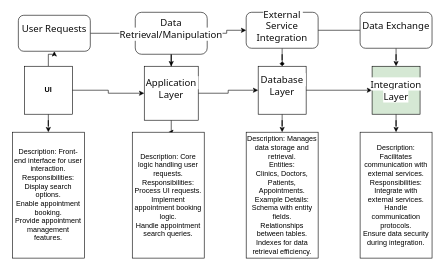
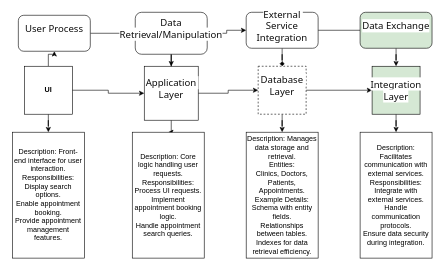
  <mxCell id="0" />
  <mxCell id="1" parent="0" />
  <mxCell id="2" value="" style="edgeStyle=orthogonalEdgeStyle;rounded=0;orthogonalLoop=1;jettySize=auto;html=1;" edge="1" parent="1" source="5" target="8"><mxGeometry relative="1" as="geometry"><mxPoint x="200" y="150" as="targetPoint" /></mxGeometry></mxCell>
  <mxCell id="3" value="" style="edgeStyle=orthogonalEdgeStyle;rounded=0;orthogonalLoop=1;jettySize=auto;html=1;" edge="1" parent="1" source="5" target="14"><mxGeometry relative="1" as="geometry" /></mxCell>
  <mxCell id="4" value="" style="edgeStyle=orthogonalEdgeStyle;rounded=0;orthogonalLoop=1;jettySize=auto;html=1;" edge="1" parent="1" source="5" target="19"><mxGeometry relative="1" as="geometry" /></mxCell>
  <mxCell id="5" value="UI" style="whiteSpace=wrap;html=1;aspect=fixed;fontStyle=1" vertex="1" parent="1"><mxGeometry x="40" y="110" width="80" height="80" as="geometry" /></mxCell>
  <mxCell id="6" value="" style="edgeStyle=orthogonalEdgeStyle;rounded=0;orthogonalLoop=1;jettySize=auto;html=1;" edge="1" parent="1" source="8" target="11"><mxGeometry relative="1" as="geometry" /></mxCell>
  <mxCell id="7" style="edgeStyle=orthogonalEdgeStyle;rounded=0;orthogonalLoop=1;jettySize=auto;html=1;entryX=0.5;entryY=0;entryDx=0;entryDy=0;" edge="1" parent="1" source="8" target="15"><mxGeometry relative="1" as="geometry" /></mxCell>
  <mxCell id="8" value="&#10;&lt;span style=&quot;color: rgb(13, 13, 13); font-family: Söhne, ui-sans-serif, system-ui, -apple-system, &amp;quot;Segoe UI&amp;quot;, Roboto, Ubuntu, Cantarell, &amp;quot;Noto Sans&amp;quot;, sans-serif, &amp;quot;Helvetica Neue&amp;quot;, Arial, &amp;quot;Apple Color Emoji&amp;quot;, &amp;quot;Segoe UI Emoji&amp;quot;, &amp;quot;Segoe UI Symbol&amp;quot;, &amp;quot;Noto Color Emoji&amp;quot;; font-size: 16px; font-style: normal; font-variant-ligatures: normal; font-variant-caps: normal; font-weight: 400; letter-spacing: normal; orphans: 2; text-align: left; text-indent: 0px; text-transform: none; widows: 2; word-spacing: 0px; -webkit-text-stroke-width: 0px; white-space: pre-wrap; background-color: rgb(255, 255, 255); text-decoration-thickness: initial; text-decoration-style: initial; text-decoration-color: initial; display: inline !important; float: none;&quot;&gt;Application Layer&lt;/span&gt;&#10;&#10;" style="whiteSpace=wrap;html=1;aspect=fixed;fontStyle=1" vertex="1" parent="1"><mxGeometry x="240" y="110" width="90" height="90" as="geometry" /></mxCell>
  <mxCell id="9" value="" style="edgeStyle=orthogonalEdgeStyle;rounded=0;orthogonalLoop=1;jettySize=auto;html=1;" edge="1" parent="1" source="11" target="13"><mxGeometry relative="1" as="geometry" /></mxCell>
  <mxCell id="10" value="" style="edgeStyle=orthogonalEdgeStyle;rounded=0;orthogonalLoop=1;jettySize=auto;html=1;" edge="1" parent="1" source="11" target="16"><mxGeometry relative="1" as="geometry" /></mxCell>
- <mxCell id="11" value="&#10;&lt;span style=&quot;color: rgb(13, 13, 13); font-family: Söhne, ui-sans-serif, system-ui, -apple-system, &amp;quot;Segoe UI&amp;quot;, Roboto, Ubuntu, Cantarell, &amp;quot;Noto Sans&amp;quot;, sans-serif, &amp;quot;Helvetica Neue&amp;quot;, Arial, &amp;quot;Apple Color Emoji&amp;quot;, &amp;quot;Segoe UI Emoji&amp;quot;, &amp;quot;Segoe UI Symbol&amp;quot;, &amp;quot;Noto Color Emoji&amp;quot;; font-size: 16px; font-style: normal; font-variant-ligatures: normal; font-variant-caps: normal; font-weight: 400; letter-spacing: normal; orphans: 2; text-align: left; text-indent: 0px; text-transform: none; widows: 2; word-spacing: 0px; -webkit-text-stroke-width: 0px; white-space: pre-wrap; background-color: rgb(255, 255, 255); text-decoration-thickness: initial; text-decoration-style: initial; text-decoration-color: initial; display: inline !important; float: none;&quot;&gt;Database Layer&lt;/span&gt;&#10;&#10;" style="whiteSpace=wrap;html=1;aspect=fixed;" vertex="1" parent="1"><mxGeometry x="430" y="110" width="80" height="80" as="geometry" /></mxCell>
+ <mxCell id="11" value="&#10;&lt;span style=&quot;color: rgb(13, 13, 13); font-family: Söhne, ui-sans-serif, system-ui, -apple-system, &amp;quot;Segoe UI&amp;quot;, Roboto, Ubuntu, Cantarell, &amp;quot;Noto Sans&amp;quot;, sans-serif, &amp;quot;Helvetica Neue&amp;quot;, Arial, &amp;quot;Apple Color Emoji&amp;quot;, &amp;quot;Segoe UI Emoji&amp;quot;, &amp;quot;Segoe UI Symbol&amp;quot;, &amp;quot;Noto Color Emoji&amp;quot;; font-size: 16px; font-style: normal; font-variant-ligatures: normal; font-variant-caps: normal; font-weight: 400; letter-spacing: normal; orphans: 2; text-align: left; text-indent: 0px; text-transform: none; widows: 2; word-spacing: 0px; -webkit-text-stroke-width: 0px; white-space: pre-wrap; background-color: rgb(255, 255, 255); text-decoration-thickness: initial; text-decoration-style: initial; text-decoration-color: initial; display: inline !important; float: none;&quot;&gt;Database Layer&lt;/span&gt;&#10;&#10;" style="whiteSpace=wrap;html=1;aspect=fixed;dashed=1;" vertex="1" parent="1"><mxGeometry x="430" y="110" width="80" height="80" as="geometry" /></mxCell>
  <mxCell id="12" value="" style="edgeStyle=orthogonalEdgeStyle;rounded=0;orthogonalLoop=1;jettySize=auto;html=1;" edge="1" parent="1" source="13" target="17"><mxGeometry relative="1" as="geometry" /></mxCell>
  <mxCell id="13" value="&lt;br&gt;&lt;span style=&quot;color: rgb(13, 13, 13); font-family: Söhne, ui-sans-serif, system-ui, -apple-system, &amp;quot;Segoe UI&amp;quot;, Roboto, Ubuntu, Cantarell, &amp;quot;Noto Sans&amp;quot;, sans-serif, &amp;quot;Helvetica Neue&amp;quot;, Arial, &amp;quot;Apple Color Emoji&amp;quot;, &amp;quot;Segoe UI Emoji&amp;quot;, &amp;quot;Segoe UI Symbol&amp;quot;, &amp;quot;Noto Color Emoji&amp;quot;; font-size: 16px; font-style: normal; font-variant-ligatures: normal; font-variant-caps: normal; font-weight: 400; letter-spacing: normal; orphans: 2; text-align: left; text-indent: 0px; text-transform: none; widows: 2; word-spacing: 0px; -webkit-text-stroke-width: 0px; white-space: pre-wrap; background-color: rgb(255, 255, 255); text-decoration-thickness: initial; text-decoration-style: initial; text-decoration-color: initial; display: inline !important; float: none;&quot;&gt;Integration Layer&lt;/span&gt;&lt;div&gt;&lt;br/&gt;&lt;/div&gt;" style="whiteSpace=wrap;html=1;aspect=fixed;fillColor=#d5e8d4;" vertex="1" parent="1"><mxGeometry x="620" y="110" width="80" height="80" as="geometry" /></mxCell>
  <mxCell id="14" value="Description: Front-end interface for user interaction.&#10;Responsibilities:&#10;Display search options.&#10;Enable appointment booking.&#10;Provide appointment management features." style="rounded=0;whiteSpace=wrap;html=1;" vertex="1" parent="1"><mxGeometry x="20" y="220" width="120" height="210" as="geometry" /></mxCell>
  <mxCell id="15" value="Description: Core logic handling user requests.&#10;Responsibilities:&#10;Process UI requests.&#10;Implement appointment booking logic.&#10;Handle appointment search queries." style="rounded=0;whiteSpace=wrap;html=1;" vertex="1" parent="1"><mxGeometry x="220" y="220" width="120" height="210" as="geometry" /></mxCell>
  <mxCell id="16" value="Description: Manages data storage and retrieval.&#10;Entities:&#10;Clinics, Doctors, Patients, Appointments.&#10;Example Details:&#10;Schema with entity fields.&#10;Relationships between tables.&#10;Indexes for data retrieval efficiency." style="rounded=0;whiteSpace=wrap;html=1;" vertex="1" parent="1"><mxGeometry x="410" y="220" width="120" height="210" as="geometry" /></mxCell>
  <mxCell id="17" value="Description: Facilitates communication with external services.&#10;Responsibilities:&#10;Integrate with external services.&#10;Handle communication protocols.&#10;Ensure data security during integration." style="rounded=0;whiteSpace=wrap;html=1;" vertex="1" parent="1"><mxGeometry x="600" y="220" width="120" height="210" as="geometry" /></mxCell>
  <mxCell id="18" value="" style="edgeStyle=orthogonalEdgeStyle;rounded=0;orthogonalLoop=1;jettySize=auto;html=1;" edge="1" parent="1" source="19" target="22"><mxGeometry relative="1" as="geometry" /></mxCell>
- <mxCell id="19" value="&#10;&lt;span style=&quot;color: rgb(13, 13, 13); font-family: Söhne, ui-sans-serif, system-ui, -apple-system, &amp;quot;Segoe UI&amp;quot;, Roboto, Ubuntu, Cantarell, &amp;quot;Noto Sans&amp;quot;, sans-serif, &amp;quot;Helvetica Neue&amp;quot;, Arial, &amp;quot;Apple Color Emoji&amp;quot;, &amp;quot;Segoe UI Emoji&amp;quot;, &amp;quot;Segoe UI Symbol&amp;quot;, &amp;quot;Noto Color Emoji&amp;quot;; font-size: 16px; font-style: normal; font-variant-ligatures: normal; font-variant-caps: normal; font-weight: 400; letter-spacing: normal; orphans: 2; text-align: left; text-indent: 0px; text-transform: none; widows: 2; word-spacing: 0px; -webkit-text-stroke-width: 0px; white-space: pre-wrap; background-color: rgb(255, 255, 255); text-decoration-thickness: initial; text-decoration-style: initial; text-decoration-color: initial; display: inline !important; float: none;&quot;&gt;User Requests&lt;/span&gt;&#10;&#10;" style="rounded=1;whiteSpace=wrap;html=1;" vertex="1" parent="1"><mxGeometry x="30" y="25" width="120" height="60" as="geometry" /></mxCell>
+ <mxCell id="19" value="&#10;&lt;span style=&quot;color: rgb(13, 13, 13); font-family: Söhne, ui-sans-serif, system-ui, -apple-system, &amp;quot;Segoe UI&amp;quot;, Roboto, Ubuntu, Cantarell, &amp;quot;Noto Sans&amp;quot;, sans-serif, &amp;quot;Helvetica Neue&amp;quot;, Arial, &amp;quot;Apple Color Emoji&amp;quot;, &amp;quot;Segoe UI Emoji&amp;quot;, &amp;quot;Segoe UI Symbol&amp;quot;, &amp;quot;Noto Color Emoji&amp;quot;; font-size: 16px; font-style: normal; font-variant-ligatures: normal; font-variant-caps: normal; font-weight: 400; letter-spacing: normal; orphans: 2; text-align: left; text-indent: 0px; text-transform: none; widows: 2; word-spacing: 0px; -webkit-text-stroke-width: 0px; white-space: pre-wrap; background-color: rgb(255, 255, 255); text-decoration-thickness: initial; text-decoration-style: initial; text-decoration-color: initial; display: inline !important; float: none;&quot;&gt;User Process&lt;/span&gt;&#10;&#10;" style="rounded=1;whiteSpace=wrap;html=1;" vertex="1" parent="1"><mxGeometry x="30" y="25" width="120" height="60" as="geometry" /></mxCell>
  <mxCell id="20" value="" style="edgeStyle=orthogonalEdgeStyle;rounded=0;orthogonalLoop=1;jettySize=auto;html=1;" edge="1" parent="1" source="22" target="8"><mxGeometry relative="1" as="geometry" /></mxCell>
  <mxCell id="21" value="" style="edgeStyle=orthogonalEdgeStyle;rounded=0;orthogonalLoop=1;jettySize=auto;html=1;" edge="1" parent="1" source="22" target="25"><mxGeometry relative="1" as="geometry" /></mxCell>
  <mxCell id="22" value="&#10;&lt;span style=&quot;color: rgb(13, 13, 13); font-family: Söhne, ui-sans-serif, system-ui, -apple-system, &amp;quot;Segoe UI&amp;quot;, Roboto, Ubuntu, Cantarell, &amp;quot;Noto Sans&amp;quot;, sans-serif, &amp;quot;Helvetica Neue&amp;quot;, Arial, &amp;quot;Apple Color Emoji&amp;quot;, &amp;quot;Segoe UI Emoji&amp;quot;, &amp;quot;Segoe UI Symbol&amp;quot;, &amp;quot;Noto Color Emoji&amp;quot;; font-size: 16px; font-style: normal; font-variant-ligatures: normal; font-variant-caps: normal; font-weight: 400; letter-spacing: normal; orphans: 2; text-align: left; text-indent: 0px; text-transform: none; widows: 2; word-spacing: 0px; -webkit-text-stroke-width: 0px; white-space: pre-wrap; background-color: rgb(255, 255, 255); text-decoration-thickness: initial; text-decoration-style: initial; text-decoration-color: initial; display: inline !important; float: none;&quot;&gt;Data Retrieval/Manipulation&lt;/span&gt;&#10;&#10;" style="rounded=1;whiteSpace=wrap;html=1;" vertex="1" parent="1"><mxGeometry x="225" y="20" width="120" height="70" as="geometry" /></mxCell>
  <mxCell id="23" value="" style="edgeStyle=orthogonalEdgeStyle;rounded=0;orthogonalLoop=1;jettySize=auto;html=1;endArrow=diamond;" edge="1" parent="1" source="25" target="11"><mxGeometry relative="1" as="geometry" /></mxCell>
  <mxCell id="24" value="" style="edgeStyle=orthogonalEdgeStyle;rounded=0;orthogonalLoop=1;jettySize=auto;html=1;endArrow=none;" edge="1" parent="1" source="25" target="27"><mxGeometry relative="1" as="geometry" /></mxCell>
  <mxCell id="25" value="&#10;&lt;span style=&quot;color: rgb(13, 13, 13); font-family: Söhne, ui-sans-serif, system-ui, -apple-system, &amp;quot;Segoe UI&amp;quot;, Roboto, Ubuntu, Cantarell, &amp;quot;Noto Sans&amp;quot;, sans-serif, &amp;quot;Helvetica Neue&amp;quot;, Arial, &amp;quot;Apple Color Emoji&amp;quot;, &amp;quot;Segoe UI Emoji&amp;quot;, &amp;quot;Segoe UI Symbol&amp;quot;, &amp;quot;Noto Color Emoji&amp;quot;; font-size: 16px; font-style: normal; font-variant-ligatures: normal; font-variant-caps: normal; font-weight: 400; letter-spacing: normal; orphans: 2; text-align: left; text-indent: 0px; text-transform: none; widows: 2; word-spacing: 0px; -webkit-text-stroke-width: 0px; white-space: pre-wrap; background-color: rgb(255, 255, 255); text-decoration-thickness: initial; text-decoration-style: initial; text-decoration-color: initial; display: inline !important; float: none;&quot;&gt;External Service Integration&lt;/span&gt;&#10;&#10;" style="rounded=1;whiteSpace=wrap;html=1;" vertex="1" parent="1"><mxGeometry x="410" y="20" width="120" height="60" as="geometry" /></mxCell>
  <mxCell id="26" value="" style="edgeStyle=orthogonalEdgeStyle;rounded=0;orthogonalLoop=1;jettySize=auto;html=1;" edge="1" parent="1" source="27" target="13"><mxGeometry relative="1" as="geometry" /></mxCell>
- <mxCell id="27" value="&#10;&lt;span style=&quot;color: rgb(13, 13, 13); font-family: Söhne, ui-sans-serif, system-ui, -apple-system, &amp;quot;Segoe UI&amp;quot;, Roboto, Ubuntu, Cantarell, &amp;quot;Noto Sans&amp;quot;, sans-serif, &amp;quot;Helvetica Neue&amp;quot;, Arial, &amp;quot;Apple Color Emoji&amp;quot;, &amp;quot;Segoe UI Emoji&amp;quot;, &amp;quot;Segoe UI Symbol&amp;quot;, &amp;quot;Noto Color Emoji&amp;quot;; font-size: 16px; font-style: normal; font-variant-ligatures: normal; font-variant-caps: normal; font-weight: 400; letter-spacing: normal; orphans: 2; text-align: left; text-indent: 0px; text-transform: none; widows: 2; word-spacing: 0px; -webkit-text-stroke-width: 0px; white-space: pre-wrap; background-color: rgb(255, 255, 255); text-decoration-thickness: initial; text-decoration-style: initial; text-decoration-color: initial; display: inline !important; float: none;&quot;&gt;Data Exchange&lt;/span&gt;&#10;&#10;" style="rounded=1;whiteSpace=wrap;html=1;" vertex="1" parent="1"><mxGeometry x="600" y="20" width="120" height="60" as="geometry" /></mxCell>
+ <mxCell id="27" value="&#10;&lt;span style=&quot;color: rgb(13, 13, 13); font-family: Söhne, ui-sans-serif, system-ui, -apple-system, &amp;quot;Segoe UI&amp;quot;, Roboto, Ubuntu, Cantarell, &amp;quot;Noto Sans&amp;quot;, sans-serif, &amp;quot;Helvetica Neue&amp;quot;, Arial, &amp;quot;Apple Color Emoji&amp;quot;, &amp;quot;Segoe UI Emoji&amp;quot;, &amp;quot;Segoe UI Symbol&amp;quot;, &amp;quot;Noto Color Emoji&amp;quot;; font-size: 16px; font-style: normal; font-variant-ligatures: normal; font-variant-caps: normal; font-weight: 400; letter-spacing: normal; orphans: 2; text-align: left; text-indent: 0px; text-transform: none; widows: 2; word-spacing: 0px; -webkit-text-stroke-width: 0px; white-space: pre-wrap; background-color: rgb(255, 255, 255); text-decoration-thickness: initial; text-decoration-style: initial; text-decoration-color: initial; display: inline !important; float: none;&quot;&gt;Data Exchange&lt;/span&gt;&#10;&#10;" style="rounded=1;whiteSpace=wrap;html=1;fillColor=#d5e8d4;" vertex="1" parent="1"><mxGeometry x="600" y="20" width="120" height="60" as="geometry" /></mxCell>
